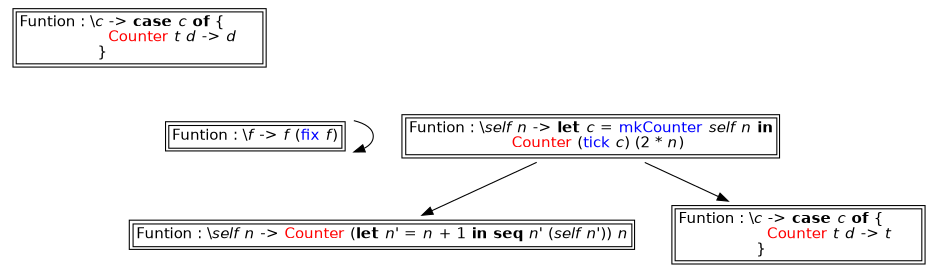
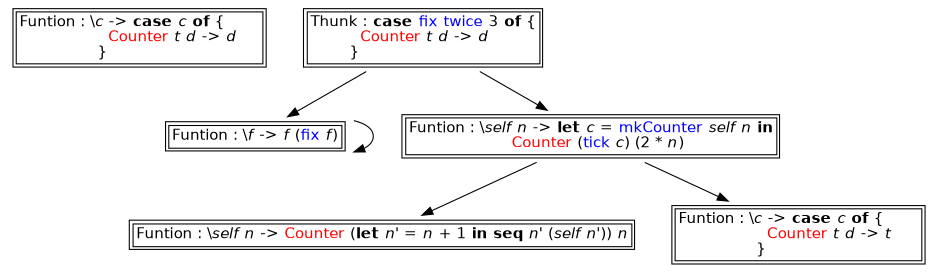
  digraph {
    fontname="DejaVu Sans"
    node [fontname="DejaVu Sans" shape=plaintext]
    edge [fontname="DejaVu Sans"]
    n1 [label=<<TABLE ALIGN="LEFT"><TR><TD BALIGN="LEFT" ALIGN="LEFT">Funtion&nbsp;:&nbsp;\<I>c</I>&nbsp;-&gt;&nbsp;<B>case</B>&nbsp;<I>c</I>&nbsp;<B>of</B>&nbsp;{&nbsp;&nbsp;&nbsp;&nbsp;&nbsp;&nbsp;&nbsp;<BR />&nbsp;&nbsp;&nbsp;&nbsp;&nbsp;&nbsp;&nbsp;&nbsp;&nbsp;&nbsp;&nbsp;&nbsp;&nbsp;&nbsp;&nbsp;&nbsp;&nbsp;&nbsp;<FONT COLOR="red">Counter</FONT>&nbsp;<I>t</I>&nbsp;<I>d</I>&nbsp;-&gt;&nbsp;<I>d</I><BR />&nbsp;&nbsp;&nbsp;&nbsp;&nbsp;&nbsp;&nbsp;&nbsp;&nbsp;&nbsp;&nbsp;&nbsp;&nbsp;&nbsp;&nbsp;&nbsp;}&nbsp;&nbsp;&nbsp;&nbsp;&nbsp;&nbsp;&nbsp;&nbsp;&nbsp;&nbsp;&nbsp;&nbsp;&nbsp;&nbsp;&nbsp;&nbsp;&nbsp;<BR /></TD></TR></TABLE>>]
    n2 [label=<<TABLE ALIGN="LEFT"><TR><TD BALIGN="LEFT" ALIGN="LEFT">Funtion&nbsp;:&nbsp;\<I>f</I>&nbsp;-&gt;&nbsp;<I>f</I>&nbsp;(<FONT COLOR="blue">fix</FONT>&nbsp;<I>f</I>)<BR /></TD></TR></TABLE>>]
+   n3 [label=<<TABLE ALIGN="LEFT"><TR><TD BALIGN="LEFT" ALIGN="LEFT">Thunk&nbsp;:&nbsp;<B>case</B>&nbsp;<FONT COLOR="blue">fix</FONT>&nbsp;<FONT COLOR="blue">twice</FONT>&nbsp;3&nbsp;<B>of</B>&nbsp;{<BR />&nbsp;&nbsp;&nbsp;&nbsp;&nbsp;&nbsp;&nbsp;&nbsp;&nbsp;&nbsp;<FONT COLOR="red">Counter</FONT>&nbsp;<I>t</I>&nbsp;<I>d</I>&nbsp;-&gt;&nbsp;<I>d</I>&nbsp;&nbsp;&nbsp;<BR />&nbsp;&nbsp;&nbsp;&nbsp;&nbsp;&nbsp;&nbsp;&nbsp;}&nbsp;&nbsp;&nbsp;&nbsp;&nbsp;&nbsp;&nbsp;&nbsp;&nbsp;&nbsp;&nbsp;&nbsp;&nbsp;&nbsp;&nbsp;&nbsp;&nbsp;&nbsp;&nbsp;&nbsp;<BR /></TD></TR></TABLE>>]
    n4 [label=<<TABLE ALIGN="LEFT"><TR><TD BALIGN="LEFT" ALIGN="LEFT">Funtion&nbsp;:&nbsp;\<I>self</I>&nbsp;<I>n</I>&nbsp;-&gt;&nbsp;<B>let</B>&nbsp;<I>c</I>&nbsp;=&nbsp;<FONT COLOR="blue">mkCounter</FONT>&nbsp;<I>self</I>&nbsp;<I>n</I>&nbsp;<B>in</B><BR />&nbsp;&nbsp;&nbsp;&nbsp;&nbsp;&nbsp;&nbsp;&nbsp;&nbsp;&nbsp;&nbsp;&nbsp;&nbsp;&nbsp;&nbsp;&nbsp;&nbsp;&nbsp;&nbsp;&nbsp;&nbsp;<FONT COLOR="red">Counter</FONT>&nbsp;(<FONT COLOR="blue">tick</FONT>&nbsp;<I>c</I>)&nbsp;(2&nbsp;*&nbsp;<I>n</I>)&nbsp;&nbsp;&nbsp;<BR /></TD></TR></TABLE>>]
    n5 [label=<<TABLE ALIGN="LEFT"><TR><TD BALIGN="LEFT" ALIGN="LEFT">Funtion&nbsp;:&nbsp;\<I>self</I>&nbsp;<I>n</I>&nbsp;-&gt;&nbsp;<FONT COLOR="red">Counter</FONT>&nbsp;(<B>let</B>&nbsp;<I>n'</I>&nbsp;=&nbsp;<I>n</I>&nbsp;+&nbsp;1&nbsp;<B>in</B>&nbsp;<B>seq</B>&nbsp;<I>n'</I>&nbsp;(<I>self</I>&nbsp;<I>n'</I>))&nbsp;<I>n</I><BR /></TD></TR></TABLE>>]
    n6 [label=<<TABLE ALIGN="LEFT"><TR><TD BALIGN="LEFT" ALIGN="LEFT">Funtion&nbsp;:&nbsp;\<I>c</I>&nbsp;-&gt;&nbsp;<B>case</B>&nbsp;<I>c</I>&nbsp;<B>of</B>&nbsp;{&nbsp;&nbsp;&nbsp;&nbsp;&nbsp;&nbsp;&nbsp;<BR />&nbsp;&nbsp;&nbsp;&nbsp;&nbsp;&nbsp;&nbsp;&nbsp;&nbsp;&nbsp;&nbsp;&nbsp;&nbsp;&nbsp;&nbsp;&nbsp;&nbsp;&nbsp;<FONT COLOR="red">Counter</FONT>&nbsp;<I>t</I>&nbsp;<I>d</I>&nbsp;-&gt;&nbsp;<I>t</I><BR />&nbsp;&nbsp;&nbsp;&nbsp;&nbsp;&nbsp;&nbsp;&nbsp;&nbsp;&nbsp;&nbsp;&nbsp;&nbsp;&nbsp;&nbsp;&nbsp;}&nbsp;&nbsp;&nbsp;&nbsp;&nbsp;&nbsp;&nbsp;&nbsp;&nbsp;&nbsp;&nbsp;&nbsp;&nbsp;&nbsp;&nbsp;&nbsp;&nbsp;<BR /></TD></TR></TABLE>>]
    n2 -> n2
+   n3 -> n2
+   n3 -> n4
    n4 -> n5
    n4 -> n6
  }
